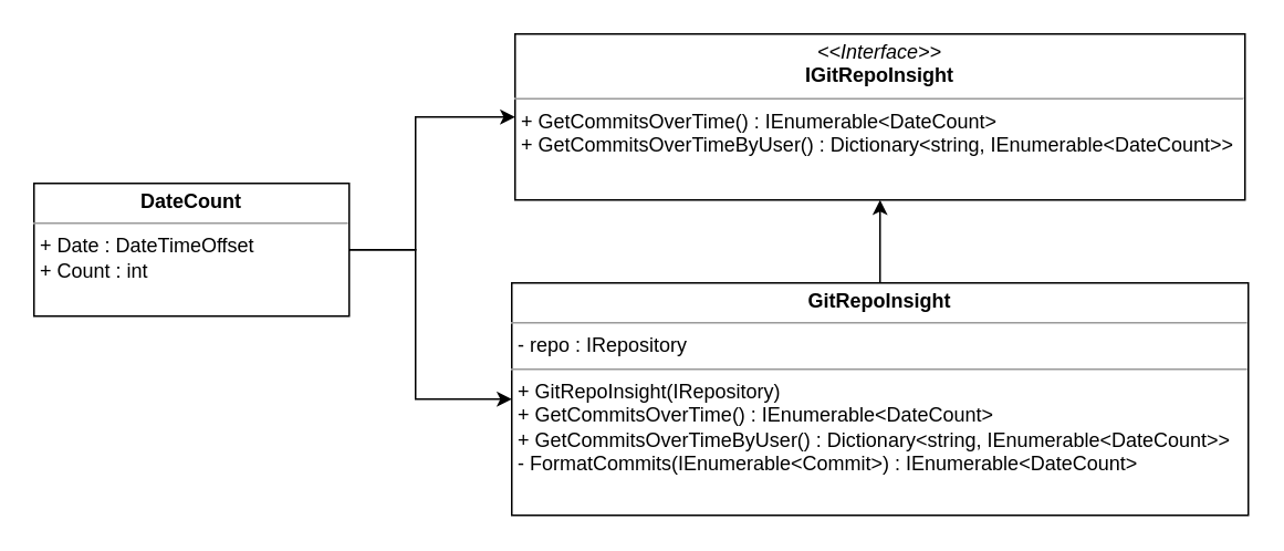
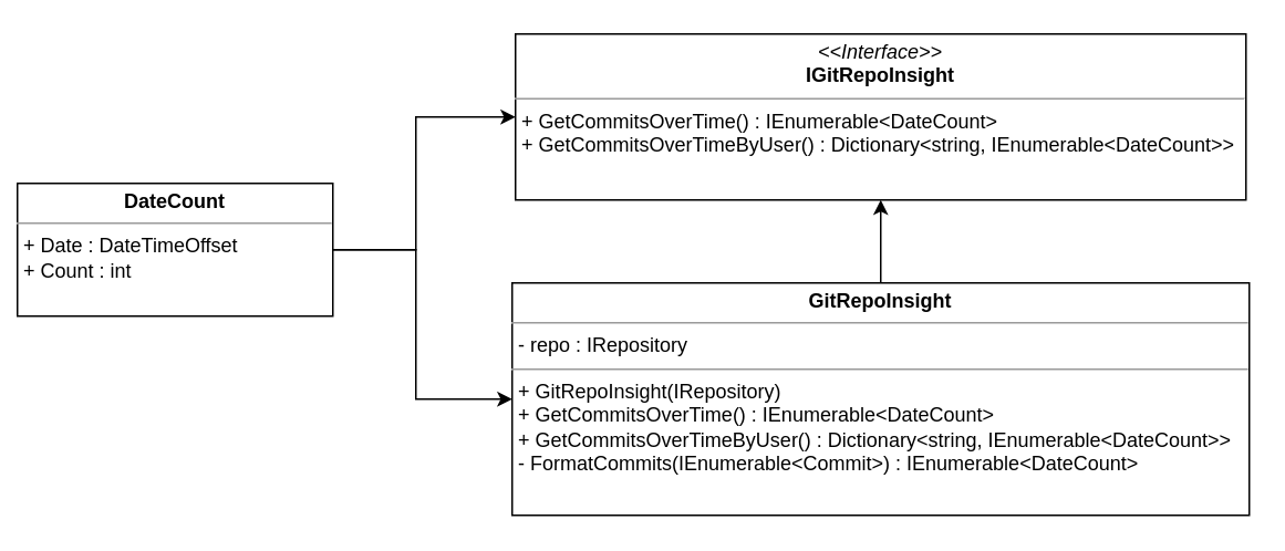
  <mxCell id="0" />
  <mxCell id="1" parent="0" />
  <mxCell id="2" value="&lt;p style=&quot;margin:0px;margin-top:4px;text-align:center;&quot;&gt;&lt;i&gt;&amp;lt;&amp;lt;Interface&amp;gt;&amp;gt;&lt;/i&gt;&lt;br&gt;&lt;b&gt;IGitRepoInsight&lt;/b&gt;&lt;/p&gt;&lt;hr size=&quot;1&quot;&gt;&lt;p style=&quot;margin:0px;margin-left:4px;&quot;&gt;+ GetCommitsOverTime() : IEnumerable&amp;lt;DateCount&amp;gt;&lt;br&gt;+ GetCommitsOverTimeByUser() : Dictionary&amp;lt;string, IEnumerable&amp;lt;DateCount&amp;gt;&amp;gt;&lt;/p&gt;" style="verticalAlign=top;align=left;overflow=fill;fontSize=12;fontFamily=Helvetica;html=1;" vertex="1" parent="1"><mxGeometry x="310" y="20" width="440" height="100" as="geometry" /></mxCell>
  <mxCell id="3" style="edgeStyle=orthogonalEdgeStyle;rounded=0;orthogonalLoop=1;jettySize=auto;html=1;entryX=0;entryY=0.5;entryDx=0;entryDy=0;" edge="1" parent="1" source="5" target="2"><mxGeometry relative="1" as="geometry"><Array as="points"><mxPoint x="250" y="150" /><mxPoint x="250" y="70" /></Array></mxGeometry></mxCell>
  <mxCell id="4" style="edgeStyle=orthogonalEdgeStyle;rounded=0;orthogonalLoop=1;jettySize=auto;html=1;entryX=0;entryY=0.5;entryDx=0;entryDy=0;" edge="1" parent="1" source="5" target="7"><mxGeometry relative="1" as="geometry"><Array as="points"><mxPoint x="250" y="150" /><mxPoint x="250" y="240" /></Array></mxGeometry></mxCell>
- <mxCell id="5" value="&lt;p style=&quot;margin:0px;margin-top:4px;text-align:center;&quot;&gt;&lt;b&gt;DateCount&lt;/b&gt;&lt;/p&gt;&lt;hr size=&quot;1&quot;&gt;&lt;p style=&quot;margin:0px;margin-left:4px;&quot;&gt;+ Date : DateTimeOffset&lt;br&gt;+ Count : int&lt;/p&gt;" style="verticalAlign=top;align=left;overflow=fill;fontSize=12;fontFamily=Helvetica;html=1;" vertex="1" parent="1"><mxGeometry x="20" y="110" width="190" height="80" as="geometry" /></mxCell>
+ <mxCell id="5" value="&lt;p style=&quot;margin:0px;margin-top:4px;text-align:center;&quot;&gt;&lt;b&gt;DateCount&lt;/b&gt;&lt;/p&gt;&lt;hr size=&quot;1&quot;&gt;&lt;p style=&quot;margin:0px;margin-left:4px;&quot;&gt;+ Date : DateTimeOffset&lt;br&gt;+ Count : int&lt;/p&gt;" style="verticalAlign=top;align=left;overflow=fill;fontSize=12;fontFamily=Helvetica;html=1;" vertex="1" parent="1"><mxGeometry x="10" y="110" width="190" height="80" as="geometry" /></mxCell>
  <mxCell id="6" style="edgeStyle=orthogonalEdgeStyle;rounded=0;orthogonalLoop=1;jettySize=auto;html=1;entryX=0.5;entryY=1;entryDx=0;entryDy=0;" edge="1" parent="1" source="7" target="2"><mxGeometry relative="1" as="geometry" /></mxCell>
  <mxCell id="7" value="&lt;p style=&quot;margin:0px;margin-top:4px;text-align:center;&quot;&gt;&lt;b&gt;GitRepoInsight&lt;/b&gt;&lt;/p&gt;&lt;hr size=&quot;1&quot;&gt;&lt;p style=&quot;margin:0px;margin-left:4px;&quot;&gt;- repo : IRepository&lt;/p&gt;&lt;hr size=&quot;1&quot;&gt;&lt;p style=&quot;margin:0px;margin-left:4px;&quot;&gt;+&amp;nbsp;&lt;span style=&quot;background-color: initial;&quot;&gt;GitRepoInsight(IRepository)&lt;/span&gt;&lt;br&gt;&lt;/p&gt;&lt;p style=&quot;margin:0px;margin-left:4px;&quot;&gt;+ GetCommitsOverTime&lt;span style=&quot;background-color: initial;&quot;&gt;() : IEnumerable&amp;lt;DateCount&amp;gt;&amp;nbsp;&lt;/span&gt;&lt;/p&gt;&lt;p style=&quot;margin:0px;margin-left:4px;&quot;&gt;+ GetCommitsOverTimeByUser() : Dictionary&amp;lt;string, IEnumerable&amp;lt;DateCount&amp;gt;&amp;gt;&lt;/p&gt;&lt;p style=&quot;margin:0px;margin-left:4px;&quot;&gt;- FormatCommits(IEnumerable&amp;lt;Commit&amp;gt;) : IEnumerable&amp;lt;DateCount&amp;gt;&lt;/p&gt;" style="verticalAlign=top;align=left;overflow=fill;fontSize=12;fontFamily=Helvetica;html=1;" vertex="1" parent="1"><mxGeometry x="308" y="170" width="444" height="140" as="geometry" /></mxCell>
